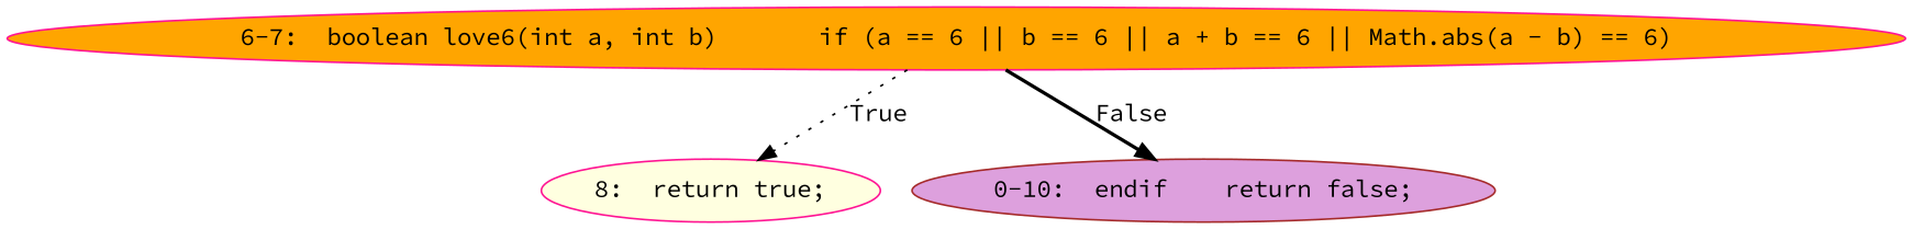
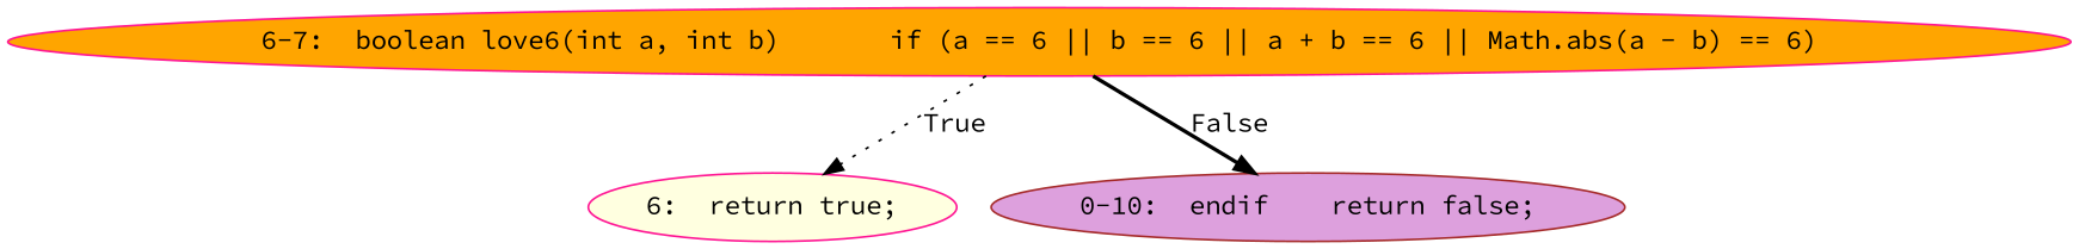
  digraph {
    fontname="Source Code Pro"
    node [style=filled color=deeppink fontname="Source Code Pro"]
    edge [fontname="Source Code Pro"]
    n1 [label="6-7:  boolean love6(int a, int b)	if (a == 6 || b == 6 || a + b == 6 || Math.abs(a - b) == 6)" fillcolor=orange]
-   n2 [label="8:  return true;" fillcolor=lightyellow]
+   n2 [label="6:  return true;" fillcolor=lightyellow]
    n3 [label="0-10:  endif	return false;" fillcolor=plum color=brown]
    n1 -> n2 [label=True style=dotted]
    n1 -> n3 [label=False style=bold]
  }
